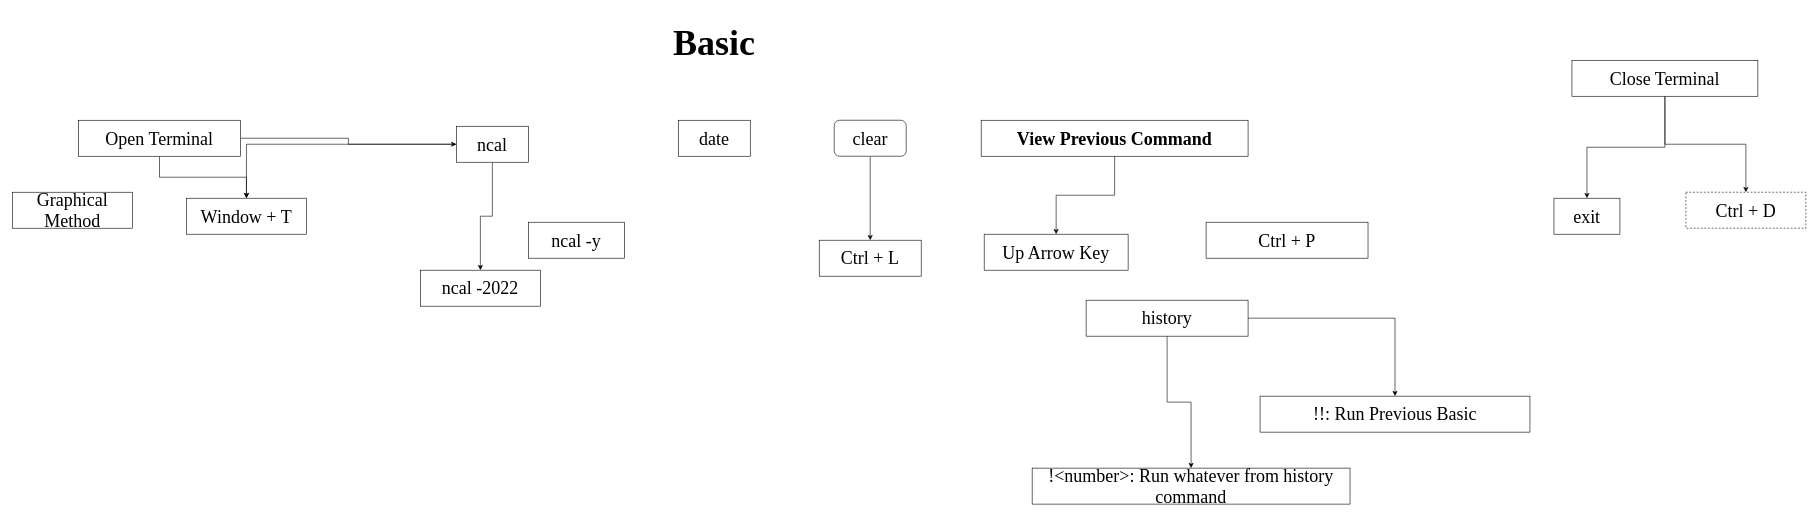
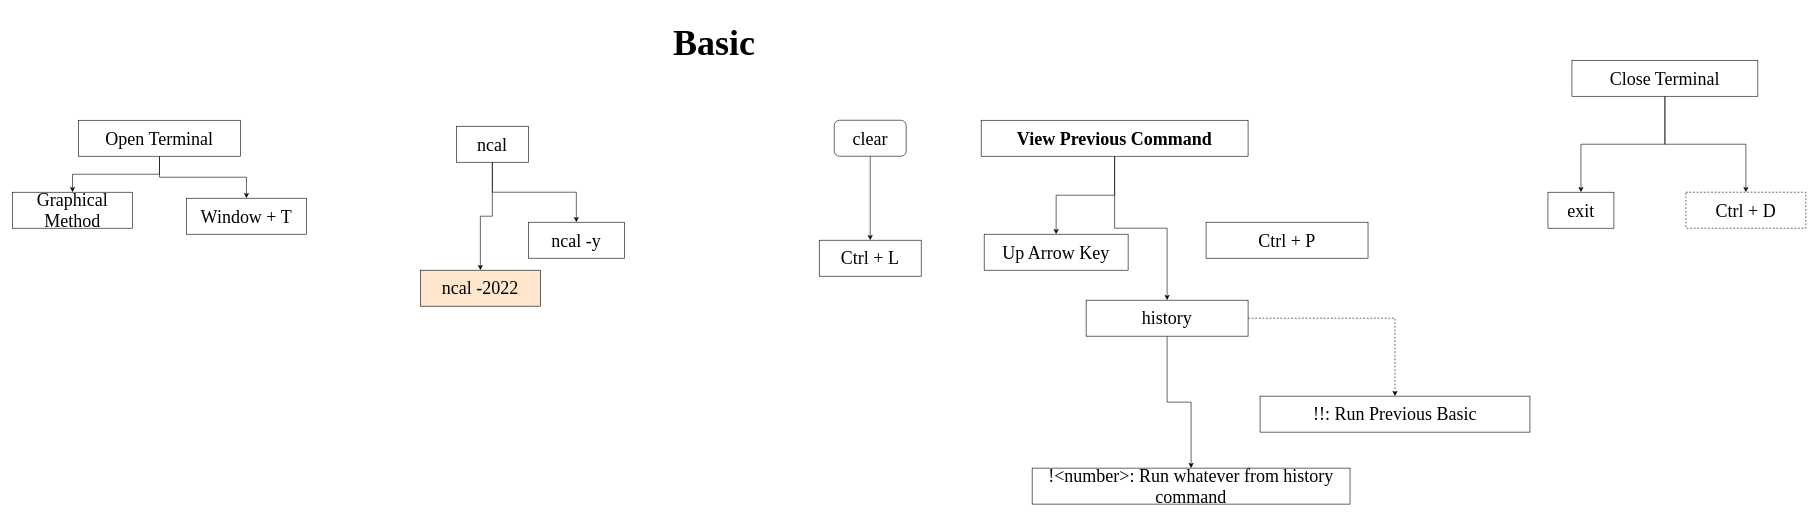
  <mxCell id="0" />
  <mxCell id="1" parent="0" />
  <mxCell id="2" style="edgeStyle=orthogonalEdgeStyle;rounded=0;orthogonalLoop=1;jettySize=auto;html=1;fontFamily=Comfortaa;fontSize=30;" parent="1" source="4" target="5" edge="1"><mxGeometry relative="1" as="geometry" /></mxCell>
- <mxCell id="3" style="edgeStyle=orthogonalEdgeStyle;rounded=0;orthogonalLoop=1;jettySize=auto;html=1;fontFamily=Comfortaa;fontSize=30;" parent="1" source="4" target="31" edge="1"><mxGeometry relative="1" as="geometry" /></mxCell>
+ <mxCell id="3" style="edgeStyle=orthogonalEdgeStyle;rounded=0;orthogonalLoop=1;jettySize=auto;html=1;entryX=0.5;entryY=0;entryDx=0;entryDy=0;fontFamily=Comfortaa;fontSize=30;" parent="1" source="4" target="6" edge="1"><mxGeometry relative="1" as="geometry" /></mxCell>
  <mxCell id="4" value="ncal" style="rounded=0;whiteSpace=wrap;html=1;fontFamily=Comfortaa;fontSize=30;" parent="1" vertex="1"><mxGeometry x="760" y="210" width="120" height="60" as="geometry" /></mxCell>
- <mxCell id="5" value="ncal -2022" style="rounded=0;whiteSpace=wrap;html=1;fontFamily=Comfortaa;fontSize=30;" parent="1" vertex="1"><mxGeometry x="700" y="450" width="200" height="60" as="geometry" /></mxCell>
+ <mxCell id="5" value="ncal -2022" style="rounded=0;whiteSpace=wrap;html=1;fontFamily=Comfortaa;fontSize=30;fillColor=#ffe6cc;" parent="1" vertex="1"><mxGeometry x="700" y="450" width="200" height="60" as="geometry" /></mxCell>
  <mxCell id="6" value="ncal -y" style="rounded=0;whiteSpace=wrap;html=1;fontFamily=Comfortaa;fontSize=30;" parent="1" vertex="1"><mxGeometry x="880" y="370" width="160" height="60" as="geometry" /></mxCell>
- <mxCell id="7" value="date" style="rounded=0;whiteSpace=wrap;html=1;fontFamily=Comfortaa;fontSize=30;" parent="1" vertex="1"><mxGeometry x="1130" y="200" width="120" height="60" as="geometry" /></mxCell>
  <mxCell id="8" style="edgeStyle=orthogonalEdgeStyle;rounded=0;orthogonalLoop=1;jettySize=auto;html=1;entryX=0.5;entryY=0;entryDx=0;entryDy=0;fontFamily=Comfortaa;fontSize=30;" parent="1" source="9" target="10" edge="1"><mxGeometry relative="1" as="geometry" /></mxCell>
  <mxCell id="9" value="clear" style="whiteSpace=wrap;html=1;fontFamily=Comfortaa;fontSize=30;rounded=1;" parent="1" vertex="1"><mxGeometry x="1390" y="200" width="120" height="60" as="geometry" /></mxCell>
  <mxCell id="10" value="Ctrl + L" style="rounded=0;whiteSpace=wrap;html=1;fontFamily=Comfortaa;fontSize=30;" parent="1" vertex="1"><mxGeometry x="1365" y="400" width="170" height="60" as="geometry" /></mxCell>
  <mxCell id="11" value="Basic" style="text;html=1;strokeColor=none;fillColor=none;align=center;verticalAlign=middle;whiteSpace=wrap;rounded=0;fontFamily=Comfortaa;fontSize=60;fontStyle=1" parent="1" vertex="1"><mxGeometry x="1080" y="20" width="220" height="100" as="geometry" /></mxCell>
  <mxCell id="12" style="edgeStyle=orthogonalEdgeStyle;rounded=0;orthogonalLoop=1;jettySize=auto;html=1;fontFamily=Comfortaa;fontSize=60;" parent="1" source="14" target="15" edge="1"><mxGeometry relative="1" as="geometry" /></mxCell>
+ <mxCell id="13" style="edgeStyle=orthogonalEdgeStyle;rounded=0;orthogonalLoop=1;jettySize=auto;html=1;fontFamily=Comfortaa;fontSize=60;" parent="1" source="14" target="18" edge="1"><mxGeometry relative="1" as="geometry" /></mxCell>
  <mxCell id="14" value="View Previous Command" style="rounded=0;whiteSpace=wrap;html=1;fontFamily=Comfortaa;fontSize=30;fontStyle=1" parent="1" vertex="1"><mxGeometry x="1635" y="200" width="445" height="60" as="geometry" /></mxCell>
  <mxCell id="15" value="Up Arrow Key" style="rounded=0;whiteSpace=wrap;html=1;fontFamily=Comfortaa;fontSize=30;" parent="1" vertex="1"><mxGeometry x="1640" y="390" width="240" height="60" as="geometry" /></mxCell>
- <mxCell id="16" style="edgeStyle=orthogonalEdgeStyle;rounded=0;orthogonalLoop=1;jettySize=auto;html=1;" edge="1" parent="1" source="18" target="20"><mxGeometry relative="1" as="geometry" /></mxCell>
+ <mxCell id="16" style="edgeStyle=orthogonalEdgeStyle;rounded=0;orthogonalLoop=1;jettySize=auto;html=1;dashed=1;" edge="1" parent="1" source="18" target="20"><mxGeometry relative="1" as="geometry" /></mxCell>
  <mxCell id="17" style="edgeStyle=orthogonalEdgeStyle;rounded=0;orthogonalLoop=1;jettySize=auto;html=1;" edge="1" parent="1" source="18" target="21"><mxGeometry relative="1" as="geometry" /></mxCell>
  <mxCell id="18" value="history" style="rounded=0;whiteSpace=wrap;html=1;fontFamily=Comfortaa;fontSize=30;" parent="1" vertex="1"><mxGeometry x="1810" y="500" width="270" height="60" as="geometry" /></mxCell>
  <mxCell id="19" value="Ctrl + P" style="rounded=0;whiteSpace=wrap;html=1;fontFamily=Comfortaa;fontSize=30;" parent="1" vertex="1"><mxGeometry x="2010" y="370" width="270" height="60" as="geometry" /></mxCell>
  <mxCell id="20" value="!!: Run Previous Basic" style="rounded=0;whiteSpace=wrap;html=1;fontFamily=Comfortaa;fontSize=30;" vertex="1" parent="1"><mxGeometry x="2100" y="660" width="450" height="60" as="geometry" /></mxCell>
  <mxCell id="21" value="!&amp;lt;number&amp;gt;: Run whatever from history command" style="rounded=0;whiteSpace=wrap;html=1;fontFamily=Comfortaa;fontSize=30;" vertex="1" parent="1"><mxGeometry x="1720" y="780" width="530" height="60" as="geometry" /></mxCell>
  <mxCell id="22" style="edgeStyle=orthogonalEdgeStyle;rounded=0;orthogonalLoop=1;jettySize=auto;html=1;" edge="1" parent="1" source="24" target="25"><mxGeometry relative="1" as="geometry" /></mxCell>
  <mxCell id="23" style="edgeStyle=orthogonalEdgeStyle;rounded=0;orthogonalLoop=1;jettySize=auto;html=1;" edge="1" parent="1" source="24" target="26"><mxGeometry relative="1" as="geometry" /></mxCell>
  <mxCell id="24" value="Close Terminal" style="rounded=0;whiteSpace=wrap;html=1;fontFamily=Comfortaa;fontSize=30;" vertex="1" parent="1"><mxGeometry x="2620" y="100" width="310" height="60" as="geometry" /></mxCell>
- <mxCell id="25" value="exit" style="rounded=0;whiteSpace=wrap;html=1;fontFamily=Comfortaa;fontSize=30;" vertex="1" parent="1"><mxGeometry x="2590" y="330" width="110" height="60" as="geometry" /></mxCell>
+ <mxCell id="25" value="exit" style="rounded=0;whiteSpace=wrap;html=1;fontFamily=Comfortaa;fontSize=30;" vertex="1" parent="1"><mxGeometry x="2580" y="320" width="110" height="60" as="geometry" /></mxCell>
  <mxCell id="26" value="Ctrl + D" style="rounded=0;whiteSpace=wrap;html=1;fontFamily=Comfortaa;fontSize=30;dashed=1;" vertex="1" parent="1"><mxGeometry x="2810" y="320" width="200" height="60" as="geometry" /></mxCell>
- <mxCell id="27" style="edgeStyle=orthogonalEdgeStyle;rounded=0;orthogonalLoop=1;jettySize=auto;html=1;" edge="1" parent="1" source="29" target="4"><mxGeometry relative="1" as="geometry" /></mxCell>
+ <mxCell id="27" style="edgeStyle=orthogonalEdgeStyle;rounded=0;orthogonalLoop=1;jettySize=auto;html=1;" edge="1" parent="1" source="29" target="30"><mxGeometry relative="1" as="geometry" /></mxCell>
  <mxCell id="28" style="edgeStyle=orthogonalEdgeStyle;rounded=0;orthogonalLoop=1;jettySize=auto;html=1;" edge="1" parent="1" source="29" target="31"><mxGeometry relative="1" as="geometry" /></mxCell>
  <mxCell id="29" value="Open Terminal" style="rounded=0;whiteSpace=wrap;html=1;fontFamily=Comfortaa;fontSize=30;" vertex="1" parent="1"><mxGeometry x="130" y="200" width="270" height="60" as="geometry" /></mxCell>
  <mxCell id="30" value="Graphical Method" style="rounded=0;whiteSpace=wrap;html=1;fontFamily=Comfortaa;fontSize=30;" vertex="1" parent="1"><mxGeometry x="20" y="320" width="200" height="60" as="geometry" /></mxCell>
  <mxCell id="31" value="Window + T" style="rounded=0;whiteSpace=wrap;html=1;fontFamily=Comfortaa;fontSize=30;" vertex="1" parent="1"><mxGeometry x="310" y="330" width="200" height="60" as="geometry" /></mxCell>
